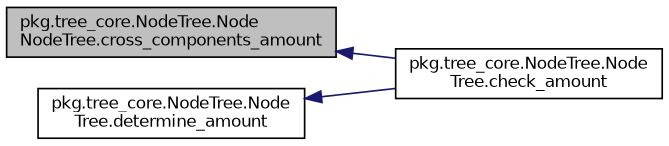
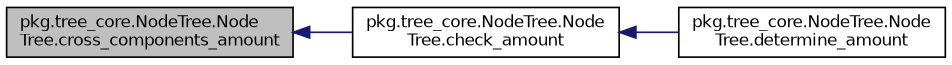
  digraph {
    rankdir=LR
    node [color=black fillcolor=white fontname=Helvetica fontsize=10 shape=record style=filled]
    edge [color=midnightblue dir=back fontname=Helvetica fontsize=10 labelfontname=Helvetica labelfontsize=10 style=solid]
-   n1 [fillcolor=grey75 fontcolor=black height=0.2 label="pkg.tree_core.NodeTree.Node\lNodeTree.cross_components_amount" width=0.4]
+   n1 [fillcolor=grey75 fontcolor=black height=0.2 label="pkg.tree_core.NodeTree.Node\lTree.cross_components_amount" width=0.4]
    n2 [height=0.2 label="pkg.tree_core.NodeTree.Node\lTree.check_amount" width=0.4]
    n3 [height=0.2 label="pkg.tree_core.NodeTree.Node\lTree.determine_amount" width=0.4]
    n1 -> n2
-   n3 -> n2
+   n2 -> n3
  }
